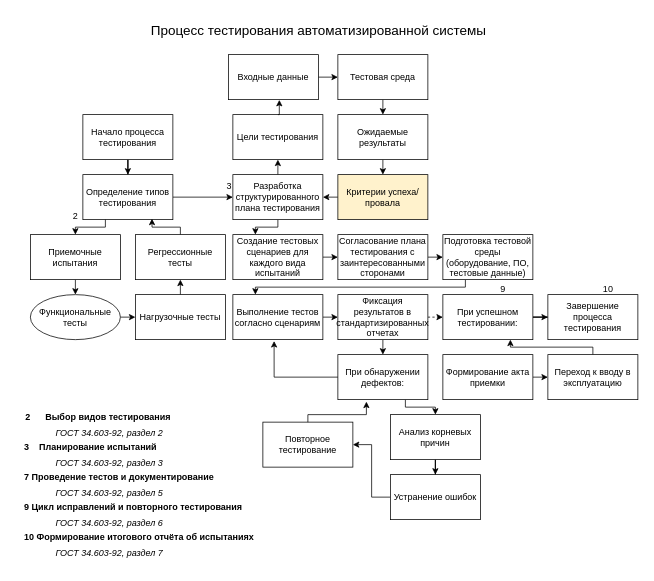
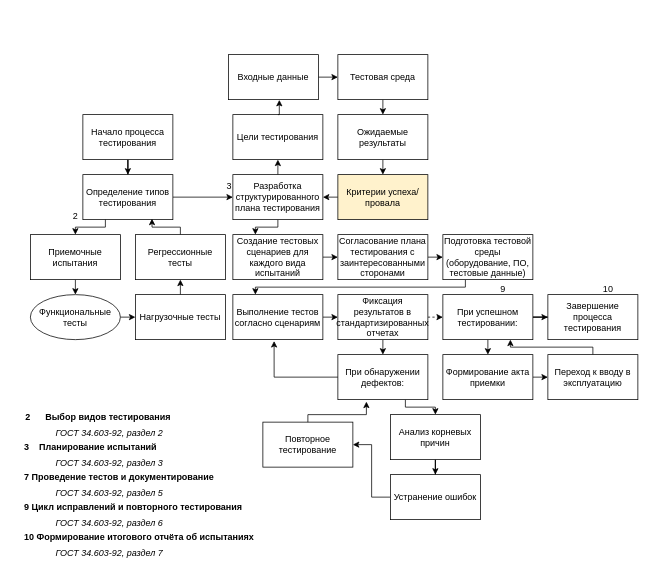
  <mxCell id="0" />
  <mxCell id="1" parent="0" />
  <mxCell id="2" value="&lt;h3 style=&quot;font-weight: 500; font-size: 18.288px; line-height: 1.5; margin-right: 0px; margin-bottom: 13.716px; margin-left: 0px; color: rgb(64, 64, 64); font-family: DeepSeek-CJK-patch, Inter, system-ui, -apple-system, BlinkMacSystemFont, &amp;quot;Segoe UI&amp;quot;, Roboto, &amp;quot;Noto Sans&amp;quot;, Ubuntu, Cantarell, &amp;quot;Helvetica Neue&amp;quot;, Oxygen, &amp;quot;Open Sans&amp;quot;, sans-serif; text-align: start; text-wrap-mode: wrap; background-color: rgb(255, 255, 255); margin-top: 0px !important;&quot;&gt;&lt;br&gt;&lt;/h3&gt;" style="text;html=1;align=center;verticalAlign=middle;resizable=0;points=[];autosize=1;strokeColor=none;fillColor=none;" vertex="1" parent="1"><mxGeometry x="330" y="60" width="20" height="50" as="geometry" /></mxCell>
- <mxCell id="3" value="&lt;font style=&quot;font-size: 18px;&quot;&gt;Процесс тестирования автоматизированной системы&lt;/font&gt;" style="text;html=1;align=center;verticalAlign=middle;resizable=0;points=[];autosize=1;strokeColor=none;fillColor=none;" vertex="1" parent="1"><mxGeometry x="189" y="20" width="470" height="40" as="geometry" /></mxCell>
  <mxCell id="4" value="" style="edgeStyle=orthogonalEdgeStyle;rounded=0;orthogonalLoop=1;jettySize=auto;html=1;" edge="1" parent="1" source="5" target="7"><mxGeometry relative="1" as="geometry" /></mxCell>
  <mxCell id="5" value="Начало процесса тестирования" style="rounded=0;whiteSpace=wrap;html=1;fillColor=light-dark(#FFFFFF,#737373);" vertex="1" parent="1"><mxGeometry x="110" y="152" width="120" height="60" as="geometry" /></mxCell>
  <mxCell id="6" value="" style="edgeStyle=orthogonalEdgeStyle;rounded=0;orthogonalLoop=1;jettySize=auto;html=1;" edge="1" parent="1" source="7" target="19"><mxGeometry relative="1" as="geometry" /></mxCell>
  <mxCell id="7" value="Определение типов тестирования" style="whiteSpace=wrap;html=1;rounded=0;fillColor=light-dark(#FFFFFF,#737373);" vertex="1" parent="1"><mxGeometry x="110" y="232" width="120" height="60" as="geometry" /></mxCell>
  <mxCell id="8" style="edgeStyle=orthogonalEdgeStyle;rounded=0;orthogonalLoop=1;jettySize=auto;html=1;exitX=0.5;exitY=1;exitDx=0;exitDy=0;entryX=0.5;entryY=0;entryDx=0;entryDy=0;" edge="1" parent="1" source="9" target="11"><mxGeometry relative="1" as="geometry" /></mxCell>
  <mxCell id="9" value="Приемочные испытания" style="rounded=0;whiteSpace=wrap;html=1;" vertex="1" parent="1"><mxGeometry x="40" y="312" width="120" height="60" as="geometry" /></mxCell>
  <mxCell id="10" style="edgeStyle=orthogonalEdgeStyle;rounded=0;orthogonalLoop=1;jettySize=auto;html=1;exitX=1;exitY=0.5;exitDx=0;exitDy=0;entryX=0;entryY=0.5;entryDx=0;entryDy=0;" edge="1" parent="1" source="11" target="13"><mxGeometry relative="1" as="geometry" /></mxCell>
  <mxCell id="11" value="Функциональные тесты" style="ellipse;whiteSpace=wrap;html=1;" vertex="1" parent="1"><mxGeometry x="40" y="392" width="120" height="60" as="geometry" /></mxCell>
  <mxCell id="12" style="edgeStyle=orthogonalEdgeStyle;rounded=0;orthogonalLoop=1;jettySize=auto;html=1;exitX=0.5;exitY=0;exitDx=0;exitDy=0;entryX=0.5;entryY=1;entryDx=0;entryDy=0;" edge="1" parent="1" source="13" target="15"><mxGeometry relative="1" as="geometry" /></mxCell>
  <mxCell id="13" value="Нагрузочные тесты" style="whiteSpace=wrap;html=1;" vertex="1" parent="1"><mxGeometry x="180" y="392" width="120" height="60" as="geometry" /></mxCell>
  <mxCell id="14" style="edgeStyle=orthogonalEdgeStyle;rounded=0;orthogonalLoop=1;jettySize=auto;html=1;exitX=0.5;exitY=0;exitDx=0;exitDy=0;entryX=0.768;entryY=0.98;entryDx=0;entryDy=0;entryPerimeter=0;" edge="1" parent="1" source="15" target="7"><mxGeometry relative="1" as="geometry"><mxPoint x="210" y="302" as="targetPoint" /><Array as="points"><mxPoint x="240" y="302" /><mxPoint x="202" y="302" /></Array></mxGeometry></mxCell>
  <mxCell id="15" value="Регрессионные тесты" style="whiteSpace=wrap;html=1;" vertex="1" parent="1"><mxGeometry x="180" y="312" width="120" height="60" as="geometry" /></mxCell>
  <mxCell id="16" style="edgeStyle=orthogonalEdgeStyle;rounded=0;orthogonalLoop=1;jettySize=auto;html=1;exitX=0.25;exitY=1;exitDx=0;exitDy=0;entryX=0.5;entryY=0;entryDx=0;entryDy=0;" edge="1" parent="1" source="7" target="9"><mxGeometry relative="1" as="geometry"><Array as="points"><mxPoint x="140" y="302" /><mxPoint x="100" y="302" /></Array></mxGeometry></mxCell>
  <mxCell id="17" style="edgeStyle=orthogonalEdgeStyle;rounded=0;orthogonalLoop=1;jettySize=auto;html=1;exitX=0.5;exitY=0;exitDx=0;exitDy=0;entryX=0.5;entryY=1;entryDx=0;entryDy=0;" edge="1" parent="1" source="19" target="20"><mxGeometry relative="1" as="geometry" /></mxCell>
  <mxCell id="18" style="edgeStyle=orthogonalEdgeStyle;rounded=0;orthogonalLoop=1;jettySize=auto;html=1;exitX=0.5;exitY=1;exitDx=0;exitDy=0;entryX=0.25;entryY=0;entryDx=0;entryDy=0;" edge="1" parent="1" source="19" target="31"><mxGeometry relative="1" as="geometry"><Array as="points"><mxPoint x="370" y="302" /><mxPoint x="340" y="302" /></Array></mxGeometry></mxCell>
  <mxCell id="19" value="Разработка структурированного плана тестирования" style="whiteSpace=wrap;html=1;rounded=0;fillColor=light-dark(#FFFFFF,#737373);" vertex="1" parent="1"><mxGeometry x="310" y="232" width="120" height="60" as="geometry" /></mxCell>
  <mxCell id="20" value="Цели тестирования" style="whiteSpace=wrap;html=1;" vertex="1" parent="1"><mxGeometry x="310" y="152" width="120" height="60" as="geometry" /></mxCell>
  <mxCell id="21" style="edgeStyle=orthogonalEdgeStyle;rounded=0;orthogonalLoop=1;jettySize=auto;html=1;exitX=1;exitY=0.5;exitDx=0;exitDy=0;entryX=0;entryY=0.5;entryDx=0;entryDy=0;" edge="1" parent="1" source="22" target="24"><mxGeometry relative="1" as="geometry" /></mxCell>
  <mxCell id="22" value="Входные данные" style="whiteSpace=wrap;html=1;" vertex="1" parent="1"><mxGeometry x="304" y="72" width="120" height="60" as="geometry" /></mxCell>
  <mxCell id="23" style="edgeStyle=orthogonalEdgeStyle;rounded=0;orthogonalLoop=1;jettySize=auto;html=1;exitX=0.5;exitY=1;exitDx=0;exitDy=0;entryX=0.5;entryY=0;entryDx=0;entryDy=0;" edge="1" parent="1" source="24" target="26"><mxGeometry relative="1" as="geometry" /></mxCell>
  <mxCell id="24" value="Тестовая среда" style="whiteSpace=wrap;html=1;" vertex="1" parent="1"><mxGeometry x="450" y="72" width="120" height="60" as="geometry" /></mxCell>
  <mxCell id="25" style="edgeStyle=orthogonalEdgeStyle;rounded=0;orthogonalLoop=1;jettySize=auto;html=1;exitX=0.5;exitY=1;exitDx=0;exitDy=0;entryX=0.5;entryY=0;entryDx=0;entryDy=0;" edge="1" parent="1" source="26" target="28"><mxGeometry relative="1" as="geometry" /></mxCell>
  <mxCell id="26" value="Ожидаемые результаты" style="whiteSpace=wrap;html=1;" vertex="1" parent="1"><mxGeometry x="450" y="152" width="120" height="60" as="geometry" /></mxCell>
  <mxCell id="27" style="edgeStyle=orthogonalEdgeStyle;rounded=0;orthogonalLoop=1;jettySize=auto;html=1;exitX=0;exitY=0.5;exitDx=0;exitDy=0;entryX=1;entryY=0.5;entryDx=0;entryDy=0;" edge="1" parent="1" source="28" target="19"><mxGeometry relative="1" as="geometry" /></mxCell>
  <mxCell id="28" value="Критерии успеха/провала" style="whiteSpace=wrap;html=1;fillColor=#fff2cc;" vertex="1" parent="1"><mxGeometry x="450" y="232" width="120" height="60" as="geometry" /></mxCell>
  <mxCell id="29" style="edgeStyle=orthogonalEdgeStyle;rounded=0;orthogonalLoop=1;jettySize=auto;html=1;exitX=0.5;exitY=0;exitDx=0;exitDy=0;entryX=0.566;entryY=1.006;entryDx=0;entryDy=0;entryPerimeter=0;" edge="1" parent="1" source="20" target="22"><mxGeometry relative="1" as="geometry" /></mxCell>
  <mxCell id="30" style="edgeStyle=orthogonalEdgeStyle;rounded=0;orthogonalLoop=1;jettySize=auto;html=1;exitX=1;exitY=0.5;exitDx=0;exitDy=0;entryX=0;entryY=0.5;entryDx=0;entryDy=0;" edge="1" parent="1" source="31" target="33"><mxGeometry relative="1" as="geometry" /></mxCell>
  <mxCell id="31" value="Создание тестовых сценариев для каждого вида испытаний" style="whiteSpace=wrap;html=1;fillColor=light-dark(#FFFFFF,#737373);" vertex="1" parent="1"><mxGeometry x="310" y="312" width="120" height="60" as="geometry" /></mxCell>
  <mxCell id="32" style="edgeStyle=orthogonalEdgeStyle;rounded=0;orthogonalLoop=1;jettySize=auto;html=1;exitX=1;exitY=0.5;exitDx=0;exitDy=0;entryX=0;entryY=0.5;entryDx=0;entryDy=0;" edge="1" parent="1" source="33" target="35"><mxGeometry relative="1" as="geometry" /></mxCell>
  <mxCell id="33" value="Согласование плана тестирования с заинтересованными сторонами" style="whiteSpace=wrap;html=1;fillColor=light-dark(#FFFFFF,#737373);" vertex="1" parent="1"><mxGeometry x="450" y="312" width="120" height="60" as="geometry" /></mxCell>
  <mxCell id="34" style="edgeStyle=orthogonalEdgeStyle;rounded=0;orthogonalLoop=1;jettySize=auto;html=1;exitX=0.25;exitY=1;exitDx=0;exitDy=0;entryX=0.25;entryY=0;entryDx=0;entryDy=0;" edge="1" parent="1" source="35" target="37"><mxGeometry relative="1" as="geometry"><Array as="points"><mxPoint x="620" y="382" /><mxPoint x="340" y="382" /></Array></mxGeometry></mxCell>
  <mxCell id="35" value="Подготовка тестовой среды (оборудование, ПО, тестовые данные)" style="whiteSpace=wrap;html=1;fillColor=light-dark(#FFFFFF,#737373);" vertex="1" parent="1"><mxGeometry x="590" y="312" width="120" height="60" as="geometry" /></mxCell>
  <mxCell id="36" style="edgeStyle=orthogonalEdgeStyle;rounded=0;orthogonalLoop=1;jettySize=auto;html=1;exitX=1;exitY=0.5;exitDx=0;exitDy=0;entryX=0;entryY=0.5;entryDx=0;entryDy=0;" edge="1" parent="1" source="37" target="40"><mxGeometry relative="1" as="geometry" /></mxCell>
  <mxCell id="37" value="&lt;div&gt;Выполнение тестов согласно сценариям&lt;/div&gt;" style="whiteSpace=wrap;html=1;fillColor=light-dark(#FFFFFF,#737373);" vertex="1" parent="1"><mxGeometry x="310" y="392" width="120" height="60" as="geometry" /></mxCell>
  <mxCell id="38" style="edgeStyle=orthogonalEdgeStyle;rounded=0;orthogonalLoop=1;jettySize=auto;html=1;exitX=0.5;exitY=1;exitDx=0;exitDy=0;entryX=0.5;entryY=0;entryDx=0;entryDy=0;" edge="1" parent="1" source="40" target="42"><mxGeometry relative="1" as="geometry" /></mxCell>
  <mxCell id="39" style="edgeStyle=orthogonalEdgeStyle;rounded=0;orthogonalLoop=1;jettySize=auto;html=1;exitX=1;exitY=0.5;exitDx=0;exitDy=0;entryX=0;entryY=0.5;entryDx=0;entryDy=0;dashed=1;" edge="1" parent="1" source="40" target="52"><mxGeometry relative="1" as="geometry" /></mxCell>
  <mxCell id="40" value="&lt;div&gt;Фиксация результатов в стандартизированных отчетах&lt;/div&gt;" style="whiteSpace=wrap;html=1;fillColor=light-dark(#FFFFFF,#737373);" vertex="1" parent="1"><mxGeometry x="450" y="392" width="120" height="60" as="geometry" /></mxCell>
  <mxCell id="41" style="edgeStyle=orthogonalEdgeStyle;rounded=0;orthogonalLoop=1;jettySize=auto;html=1;exitX=0.75;exitY=1;exitDx=0;exitDy=0;entryX=0.5;entryY=0;entryDx=0;entryDy=0;" edge="1" parent="1" source="42" target="44"><mxGeometry relative="1" as="geometry"><Array as="points"><mxPoint x="540" y="542" /><mxPoint x="580" y="542" /></Array></mxGeometry></mxCell>
  <mxCell id="42" value="При обнаружении дефектов:" style="whiteSpace=wrap;html=1;fillColor=light-dark(#FFFFFF,#737373);" vertex="1" parent="1"><mxGeometry x="450" y="472" width="120" height="60" as="geometry" /></mxCell>
  <mxCell id="43" value="" style="edgeStyle=orthogonalEdgeStyle;rounded=0;orthogonalLoop=1;jettySize=auto;html=1;" edge="1" parent="1" source="44" target="47"><mxGeometry relative="1" as="geometry" /></mxCell>
  <mxCell id="44" value="Анализ корневых причин" style="whiteSpace=wrap;html=1;" vertex="1" parent="1"><mxGeometry x="520" y="552" width="120" height="60" as="geometry" /></mxCell>
  <mxCell id="45" value="Повторное тестирование" style="whiteSpace=wrap;html=1;" vertex="1" parent="1"><mxGeometry x="350" y="562" width="120" height="60" as="geometry" /></mxCell>
  <mxCell id="46" style="edgeStyle=orthogonalEdgeStyle;rounded=0;orthogonalLoop=1;jettySize=auto;html=1;exitX=0;exitY=0.5;exitDx=0;exitDy=0;entryX=1;entryY=0.5;entryDx=0;entryDy=0;" edge="1" parent="1" source="47" target="45"><mxGeometry relative="1" as="geometry" /></mxCell>
  <mxCell id="47" value="Устранение ошибок" style="whiteSpace=wrap;html=1;" vertex="1" parent="1"><mxGeometry x="520" y="632" width="120" height="60" as="geometry" /></mxCell>
  <mxCell id="48" style="edgeStyle=orthogonalEdgeStyle;rounded=0;orthogonalLoop=1;jettySize=auto;html=1;exitX=0.5;exitY=0;exitDx=0;exitDy=0;entryX=0.317;entryY=1.045;entryDx=0;entryDy=0;entryPerimeter=0;" edge="1" parent="1" source="45" target="42"><mxGeometry relative="1" as="geometry"><Array as="points"><mxPoint x="410" y="552" /><mxPoint x="488" y="552" /></Array></mxGeometry></mxCell>
  <mxCell id="49" style="edgeStyle=orthogonalEdgeStyle;rounded=0;orthogonalLoop=1;jettySize=auto;html=1;exitX=0;exitY=0.5;exitDx=0;exitDy=0;entryX=0.458;entryY=1.032;entryDx=0;entryDy=0;entryPerimeter=0;" edge="1" parent="1" source="42" target="37"><mxGeometry relative="1" as="geometry" /></mxCell>
+ <mxCell id="50" style="edgeStyle=orthogonalEdgeStyle;rounded=0;orthogonalLoop=1;jettySize=auto;html=1;exitX=0.5;exitY=1;exitDx=0;exitDy=0;entryX=0.5;entryY=0;entryDx=0;entryDy=0;" edge="1" parent="1" source="52" target="54"><mxGeometry relative="1" as="geometry" /></mxCell>
  <mxCell id="51" value="" style="edgeStyle=orthogonalEdgeStyle;rounded=0;orthogonalLoop=1;jettySize=auto;html=1;" edge="1" parent="1" source="52" target="57"><mxGeometry relative="1" as="geometry" /></mxCell>
  <mxCell id="52" value="&lt;div&gt;При успешном тестировании:&lt;/div&gt;" style="whiteSpace=wrap;html=1;fillColor=light-dark(#FFFFFF,#737373);" vertex="1" parent="1"><mxGeometry x="590" y="392" width="120" height="60" as="geometry" /></mxCell>
  <mxCell id="53" style="edgeStyle=orthogonalEdgeStyle;rounded=0;orthogonalLoop=1;jettySize=auto;html=1;exitX=1;exitY=0.5;exitDx=0;exitDy=0;entryX=0;entryY=0.5;entryDx=0;entryDy=0;" edge="1" parent="1" source="54" target="56"><mxGeometry relative="1" as="geometry" /></mxCell>
  <mxCell id="54" value="Формирование акта приемки" style="whiteSpace=wrap;html=1;" vertex="1" parent="1"><mxGeometry x="590" y="472" width="120" height="60" as="geometry" /></mxCell>
  <mxCell id="55" style="edgeStyle=orthogonalEdgeStyle;rounded=0;orthogonalLoop=1;jettySize=auto;html=1;exitX=0.5;exitY=0;exitDx=0;exitDy=0;entryX=0.75;entryY=1;entryDx=0;entryDy=0;" edge="1" parent="1" source="56" target="52"><mxGeometry relative="1" as="geometry"><Array as="points"><mxPoint x="790" y="462" /><mxPoint x="680" y="462" /></Array></mxGeometry></mxCell>
  <mxCell id="56" value="&lt;div&gt;Переход к вводу в эксплуатацию&lt;/div&gt;" style="whiteSpace=wrap;html=1;" vertex="1" parent="1"><mxGeometry x="730" y="472" width="120" height="60" as="geometry" /></mxCell>
  <mxCell id="57" value="Завершение процесса тестирования" style="whiteSpace=wrap;html=1;fillColor=light-dark(#FFFFFF,#737373);" vertex="1" parent="1"><mxGeometry x="730" y="392" width="120" height="60" as="geometry" /></mxCell>
  <mxCell id="58" value="&lt;b&gt;2&lt;span style=&quot;white-space-collapse: preserve;&quot;&gt;&#09;&lt;/span&gt;Выбор видов тестирования&lt;/b&gt;" style="text;html=1;align=center;verticalAlign=middle;resizable=0;points=[];autosize=1;strokeColor=none;fillColor=none;" vertex="1" parent="1"><mxGeometry x="20" y="540" width="220" height="30" as="geometry" /></mxCell>
  <mxCell id="59" value="&lt;i&gt;ГОСТ 34.603-92, раздел 2&lt;/i&gt;" style="text;html=1;align=center;verticalAlign=middle;resizable=0;points=[];autosize=1;strokeColor=none;fillColor=none;" vertex="1" parent="1"><mxGeometry x="60" y="562" width="170" height="30" as="geometry" /></mxCell>
  <mxCell id="60" value="3    Планирование испытаний" style="text;whiteSpace=wrap;fontStyle=1" vertex="1" parent="1"><mxGeometry x="30" y="582" width="200" height="30" as="geometry" /></mxCell>
  <mxCell id="61" value="&lt;i&gt;ГОСТ 34.603-92, раздел 3&lt;/i&gt;" style="text;html=1;align=center;verticalAlign=middle;resizable=0;points=[];autosize=1;strokeColor=none;fillColor=none;" vertex="1" parent="1"><mxGeometry x="60" y="602" width="170" height="30" as="geometry" /></mxCell>
  <mxCell id="62" value="&lt;i&gt;ГОСТ 34.603-92, раздел 5&lt;/i&gt;" style="text;html=1;align=center;verticalAlign=middle;resizable=0;points=[];autosize=1;strokeColor=none;fillColor=none;" vertex="1" parent="1"><mxGeometry x="60" y="642" width="170" height="30" as="geometry" /></mxCell>
  <mxCell id="63" value="7&#09;Проведение тестов и документирование" style="text;whiteSpace=wrap;fontStyle=1" vertex="1" parent="1"><mxGeometry x="30" y="622" width="270" height="20" as="geometry" /></mxCell>
  <mxCell id="64" value="9&#09;Цикл исправлений и повторного тестирования" style="text;whiteSpace=wrap;fontStyle=1" vertex="1" parent="1"><mxGeometry x="30" y="662" width="320" height="20" as="geometry" /></mxCell>
  <mxCell id="65" value="10&#09;Формирование итогового отчёта об испытаниях" style="text;whiteSpace=wrap;fontStyle=1" vertex="1" parent="1"><mxGeometry x="30" y="702" width="310" height="20" as="geometry" /></mxCell>
  <mxCell id="66" value="&lt;i&gt;ГОСТ 34.603-92, раздел 6&lt;/i&gt;" style="text;html=1;align=center;verticalAlign=middle;resizable=0;points=[];autosize=1;strokeColor=none;fillColor=none;" vertex="1" parent="1"><mxGeometry x="60" y="682" width="170" height="30" as="geometry" /></mxCell>
  <mxCell id="67" value="&lt;div&gt;&lt;i&gt;ГОСТ 34.603-92, раздел 7&lt;/i&gt;&lt;/div&gt;" style="text;html=1;align=center;verticalAlign=middle;resizable=0;points=[];autosize=1;strokeColor=none;fillColor=none;" vertex="1" parent="1"><mxGeometry x="60" y="722" width="170" height="30" as="geometry" /></mxCell>
  <mxCell id="68" value="2" style="text;html=1;align=center;verticalAlign=middle;resizable=0;points=[];autosize=1;strokeColor=none;fillColor=none;" vertex="1" parent="1"><mxGeometry x="85" y="272" width="30" height="30" as="geometry" /></mxCell>
  <mxCell id="69" value="3" style="text;html=1;align=center;verticalAlign=middle;resizable=0;points=[];autosize=1;strokeColor=none;fillColor=none;" vertex="1" parent="1"><mxGeometry x="290" y="232" width="30" height="30" as="geometry" /></mxCell>
  <mxCell id="70" value="9" style="text;html=1;align=center;verticalAlign=middle;resizable=0;points=[];autosize=1;strokeColor=none;fillColor=none;" vertex="1" parent="1"><mxGeometry x="655" y="370" width="30" height="30" as="geometry" /></mxCell>
  <mxCell id="71" value="10" style="text;html=1;align=center;verticalAlign=middle;resizable=0;points=[];autosize=1;strokeColor=none;fillColor=none;" vertex="1" parent="1"><mxGeometry x="790" y="370" width="40" height="30" as="geometry" /></mxCell>
